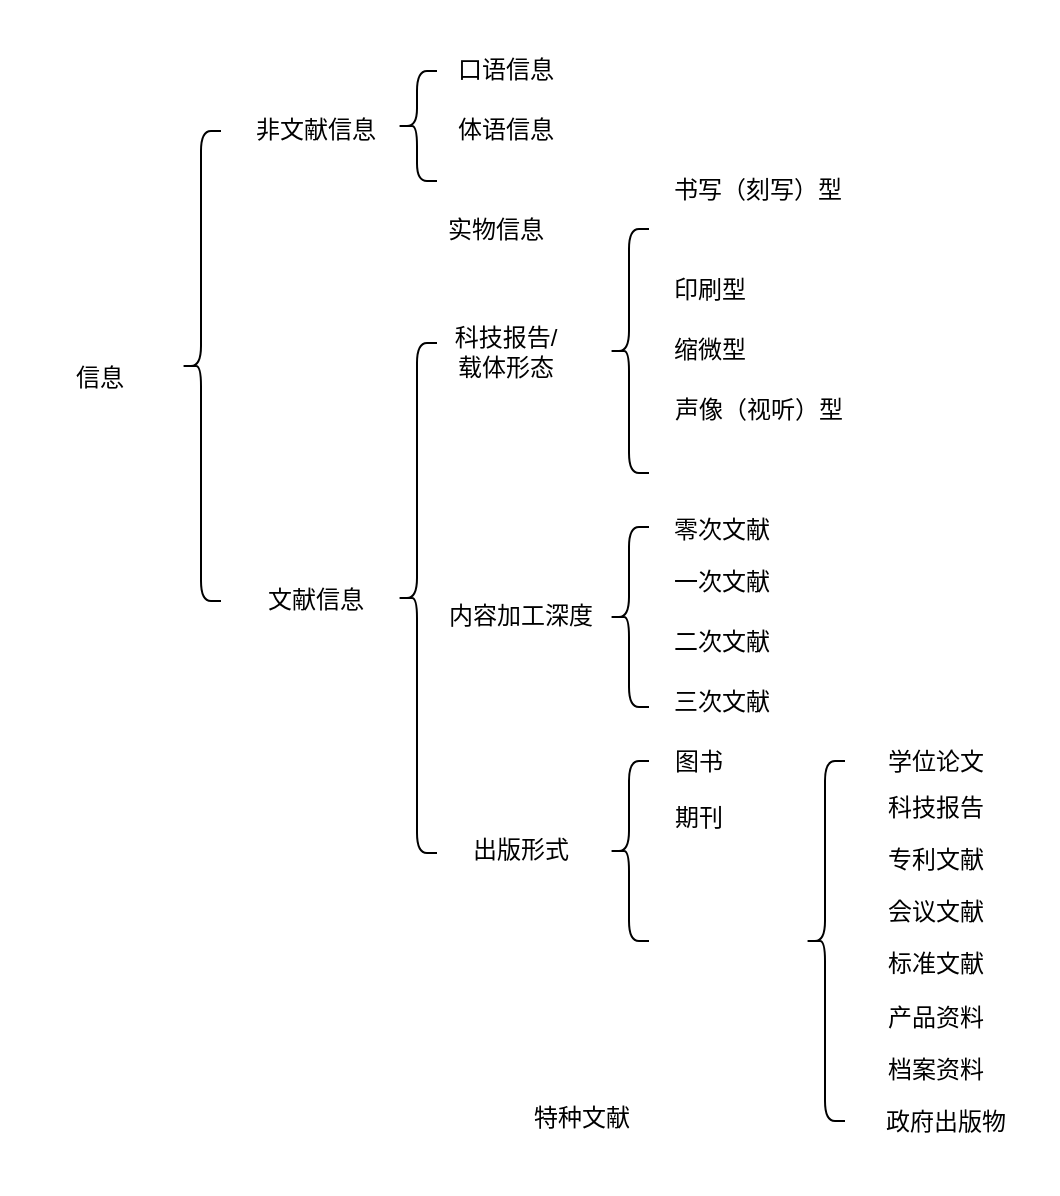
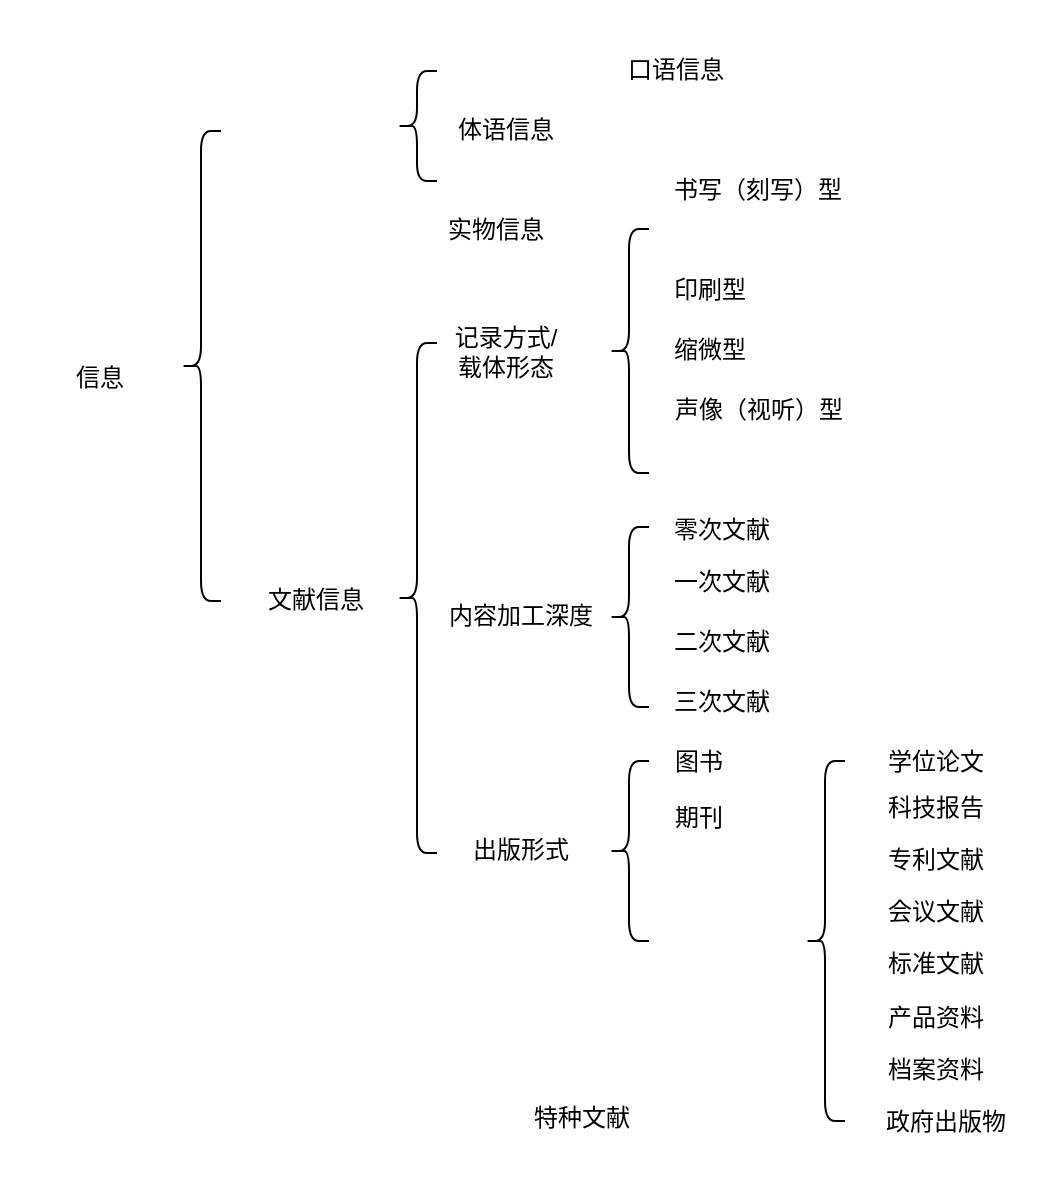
  <mxCell id="0" />
  <mxCell id="1" parent="0" />
  <mxCell id="2" value="信息" style="text;html=1;strokeColor=none;fillColor=none;align=center;verticalAlign=middle;whiteSpace=wrap;rounded=0;" parent="1" vertex="1"><mxGeometry x="20" y="174" width="60" height="30" as="geometry" /></mxCell>
  <mxCell id="3" value="" style="shape=curlyBracket;whiteSpace=wrap;html=1;rounded=1;" parent="1" vertex="1"><mxGeometry x="90" y="65" width="20" height="235" as="geometry" /></mxCell>
- <mxCell id="4" value="非文献信息" style="text;html=1;strokeColor=none;fillColor=none;align=center;verticalAlign=middle;whiteSpace=wrap;rounded=0;" parent="1" vertex="1"><mxGeometry x="118" y="50" width="80" height="30" as="geometry" /></mxCell>
  <mxCell id="5" value="文献信息" style="text;html=1;strokeColor=none;fillColor=none;align=center;verticalAlign=middle;whiteSpace=wrap;rounded=0;" parent="1" vertex="1"><mxGeometry x="118" y="285" width="80" height="30" as="geometry" /></mxCell>
  <mxCell id="6" value="" style="shape=curlyBracket;whiteSpace=wrap;html=1;rounded=1;" parent="1" vertex="1"><mxGeometry x="198" y="35" width="20" height="55" as="geometry" /></mxCell>
- <mxCell id="7" value="口语信息" style="text;html=1;strokeColor=none;fillColor=none;align=center;verticalAlign=middle;whiteSpace=wrap;rounded=0;" parent="1" vertex="1"><mxGeometry x="223" y="20" width="60" height="30" as="geometry" /></mxCell>
+ <mxCell id="7" value="口语信息" style="text;html=1;strokeColor=none;fillColor=none;align=center;verticalAlign=middle;whiteSpace=wrap;rounded=0;" parent="1" vertex="1"><mxGeometry x="308" y="20" width="60" height="30" as="geometry" /></mxCell>
  <mxCell id="8" value="体语信息" style="text;html=1;strokeColor=none;fillColor=none;align=center;verticalAlign=middle;whiteSpace=wrap;rounded=0;" parent="1" vertex="1"><mxGeometry x="223" y="50" width="60" height="30" as="geometry" /></mxCell>
  <mxCell id="9" value="实物信息" style="text;html=1;strokeColor=none;fillColor=none;align=center;verticalAlign=middle;whiteSpace=wrap;rounded=0;" parent="1" vertex="1"><mxGeometry x="218" y="100" width="60" height="30" as="geometry" /></mxCell>
  <mxCell id="10" value="" style="shape=curlyBracket;whiteSpace=wrap;html=1;rounded=1;" parent="1" vertex="1"><mxGeometry x="198" y="171" width="20" height="255" as="geometry" /></mxCell>
- <mxCell id="11" value="科技报告/载体形态" style="text;html=1;strokeColor=none;fillColor=none;align=center;verticalAlign=middle;whiteSpace=wrap;rounded=0;" parent="1" vertex="1"><mxGeometry x="223" y="161" width="60" height="30" as="geometry" /></mxCell>
+ <mxCell id="11" value="记录方式/载体形态" style="text;html=1;strokeColor=none;fillColor=none;align=center;verticalAlign=middle;whiteSpace=wrap;rounded=0;" parent="1" vertex="1"><mxGeometry x="223" y="161" width="60" height="30" as="geometry" /></mxCell>
  <mxCell id="12" value="" style="shape=curlyBracket;whiteSpace=wrap;html=1;rounded=1;" parent="1" vertex="1"><mxGeometry x="304" y="114" width="20" height="122" as="geometry" /></mxCell>
  <mxCell id="13" value="印刷型" style="text;html=1;strokeColor=none;fillColor=none;align=center;verticalAlign=middle;whiteSpace=wrap;rounded=0;" parent="1" vertex="1"><mxGeometry x="325" y="130" width="60" height="30" as="geometry" /></mxCell>
  <mxCell id="14" value="缩微型" style="text;html=1;strokeColor=none;fillColor=none;align=center;verticalAlign=middle;whiteSpace=wrap;rounded=0;" parent="1" vertex="1"><mxGeometry x="325" y="160" width="60" height="30" as="geometry" /></mxCell>
  <mxCell id="15" value="声像（视听）型" style="text;html=1;strokeColor=none;fillColor=none;align=center;verticalAlign=middle;whiteSpace=wrap;rounded=0;" parent="1" vertex="1"><mxGeometry x="335" y="190" width="89" height="30" as="geometry" /></mxCell>
  <mxCell id="16" value="书写（刻写）型" style="text;html=1;strokeColor=none;fillColor=none;align=center;verticalAlign=middle;whiteSpace=wrap;rounded=0;" parent="1" vertex="1"><mxGeometry x="334" y="80" width="90" height="30" as="geometry" /></mxCell>
  <mxCell id="17" value="内容加工深度" style="text;html=1;strokeColor=none;fillColor=none;align=center;verticalAlign=middle;whiteSpace=wrap;rounded=0;" parent="1" vertex="1"><mxGeometry x="223" y="293" width="75" height="30" as="geometry" /></mxCell>
  <mxCell id="18" value="" style="shape=curlyBracket;whiteSpace=wrap;html=1;rounded=1;" parent="1" vertex="1"><mxGeometry x="304" y="263" width="20" height="90" as="geometry" /></mxCell>
  <mxCell id="19" value="零次文献" style="text;html=1;strokeColor=none;fillColor=none;align=center;verticalAlign=middle;whiteSpace=wrap;rounded=0;" parent="1" vertex="1"><mxGeometry x="331" y="250" width="60" height="30" as="geometry" /></mxCell>
  <mxCell id="20" value="一次文献" style="text;html=1;strokeColor=none;fillColor=none;align=center;verticalAlign=middle;whiteSpace=wrap;rounded=0;" parent="1" vertex="1"><mxGeometry x="331" y="276" width="60" height="30" as="geometry" /></mxCell>
  <mxCell id="21" value="二次文献" style="text;html=1;strokeColor=none;fillColor=none;align=center;verticalAlign=middle;whiteSpace=wrap;rounded=0;" parent="1" vertex="1"><mxGeometry x="331" y="306" width="60" height="30" as="geometry" /></mxCell>
  <mxCell id="22" value="三次文献" style="text;html=1;strokeColor=none;fillColor=none;align=center;verticalAlign=middle;whiteSpace=wrap;rounded=0;" parent="1" vertex="1"><mxGeometry x="331" y="336" width="60" height="30" as="geometry" /></mxCell>
  <mxCell id="23" value="出版形式" style="text;html=1;strokeColor=none;fillColor=none;align=center;verticalAlign=middle;whiteSpace=wrap;rounded=0;" parent="1" vertex="1"><mxGeometry x="223" y="410" width="75" height="30" as="geometry" /></mxCell>
  <mxCell id="24" value="" style="shape=curlyBracket;whiteSpace=wrap;html=1;rounded=1;" parent="1" vertex="1"><mxGeometry x="304" y="380" width="20" height="90" as="geometry" /></mxCell>
  <mxCell id="25" value="图书" style="text;html=1;strokeColor=none;fillColor=none;align=center;verticalAlign=middle;whiteSpace=wrap;rounded=0;" parent="1" vertex="1"><mxGeometry x="331" y="366" width="37" height="30" as="geometry" /></mxCell>
  <mxCell id="26" value="期刊" style="text;html=1;strokeColor=none;fillColor=none;align=center;verticalAlign=middle;whiteSpace=wrap;rounded=0;" parent="1" vertex="1"><mxGeometry x="331" y="394" width="37" height="30" as="geometry" /></mxCell>
  <mxCell id="27" value="特种文献" style="text;html=1;strokeColor=none;fillColor=none;align=center;verticalAlign=middle;whiteSpace=wrap;rounded=0;" parent="1" vertex="1"><mxGeometry x="261" y="544" width="60" height="30" as="geometry" /></mxCell>
  <mxCell id="28" value="" style="shape=curlyBracket;whiteSpace=wrap;html=1;rounded=1;" parent="1" vertex="1"><mxGeometry x="402" y="380" width="20" height="180" as="geometry" /></mxCell>
  <mxCell id="29" value="学位论文" style="text;html=1;strokeColor=none;fillColor=none;align=center;verticalAlign=middle;whiteSpace=wrap;rounded=0;" parent="1" vertex="1"><mxGeometry x="438" y="366" width="60" height="30" as="geometry" /></mxCell>
  <mxCell id="30" value="科技报告" style="text;html=1;strokeColor=none;fillColor=none;align=center;verticalAlign=middle;whiteSpace=wrap;rounded=0;" parent="1" vertex="1"><mxGeometry x="438" y="389" width="60" height="30" as="geometry" /></mxCell>
  <mxCell id="31" value="专利文献" style="text;html=1;strokeColor=none;fillColor=none;align=center;verticalAlign=middle;whiteSpace=wrap;rounded=0;" parent="1" vertex="1"><mxGeometry x="438" y="415" width="60" height="30" as="geometry" /></mxCell>
  <mxCell id="32" value="会议文献" style="text;html=1;strokeColor=none;fillColor=none;align=center;verticalAlign=middle;whiteSpace=wrap;rounded=0;" parent="1" vertex="1"><mxGeometry x="438" y="441" width="60" height="30" as="geometry" /></mxCell>
  <mxCell id="33" value="标准文献" style="text;html=1;strokeColor=none;fillColor=none;align=center;verticalAlign=middle;whiteSpace=wrap;rounded=0;" parent="1" vertex="1"><mxGeometry x="438" y="467" width="60" height="30" as="geometry" /></mxCell>
  <mxCell id="34" value="产品资料" style="text;html=1;strokeColor=none;fillColor=none;align=center;verticalAlign=middle;whiteSpace=wrap;rounded=0;" parent="1" vertex="1"><mxGeometry x="438" y="494" width="60" height="30" as="geometry" /></mxCell>
  <mxCell id="35" value="档案资料" style="text;html=1;strokeColor=none;fillColor=none;align=center;verticalAlign=middle;whiteSpace=wrap;rounded=0;" parent="1" vertex="1"><mxGeometry x="438" y="520" width="60" height="30" as="geometry" /></mxCell>
  <mxCell id="36" value="政府出版物" style="text;html=1;strokeColor=none;fillColor=none;align=center;verticalAlign=middle;whiteSpace=wrap;rounded=0;" parent="1" vertex="1"><mxGeometry x="438" y="546" width="70" height="30" as="geometry" /></mxCell>
